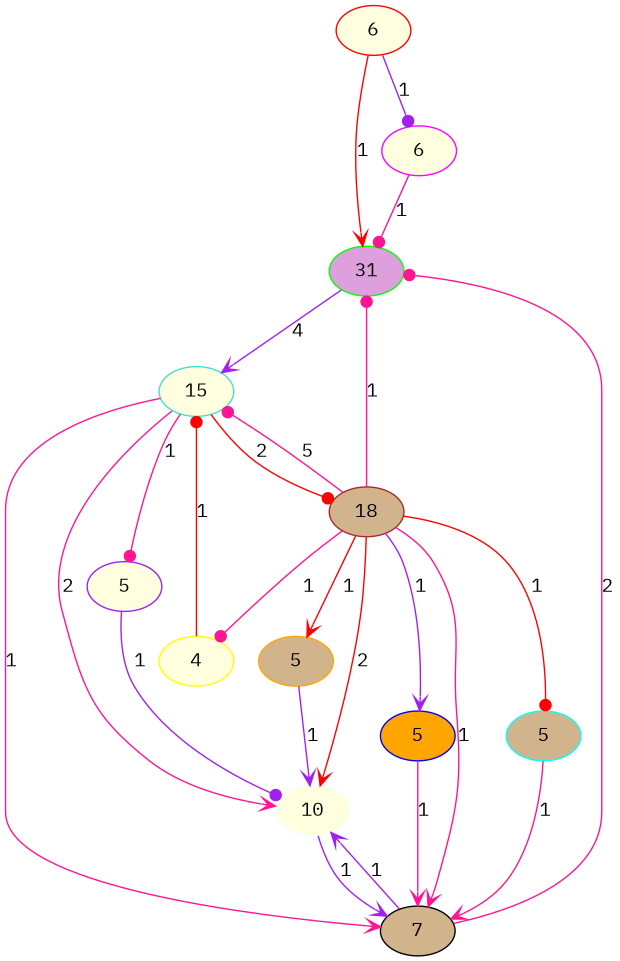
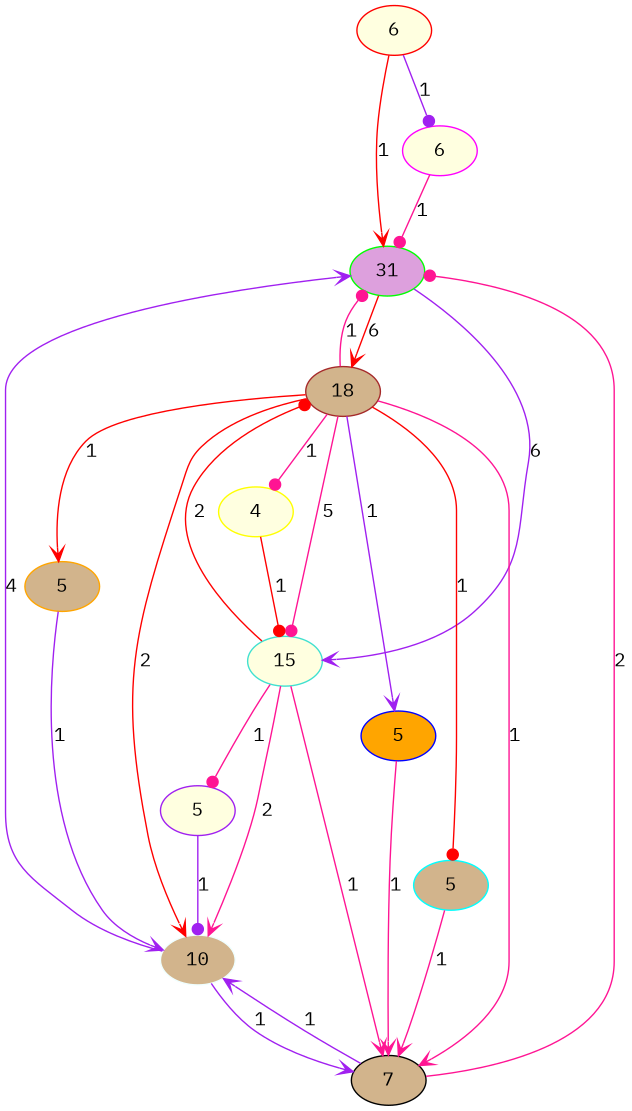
  strict digraph {
    fontname="IBM Plex Mono"
    node [fillcolor=lightyellow fontname="IBM Plex Mono" style=filled]
    edge [arrowhead=vee color=deeppink fontname="IBM Plex Mono"]
    n1 [color=red label=6]
    n2 [color=green fillcolor=plum label=31]
    n3 [color=magenta label=6]
    n4 [color=brown fillcolor=tan label=18]
    n5 [color=turquoise label=15]
    n6 [color=blue fillcolor=orange label=5]
    n7 [color=black fillcolor=tan label=7]
    n8 [color=yellow label=4]
    n9 [color=cyan fillcolor=tan label=5]
-   n10 [color=azure label=10]
+   n10 [color=azure fillcolor=tan label=10]
    n11 [color=orange fillcolor=tan label=5]
    n12 [color=purple label=5]
    n1 -> n2 [color=red label=1]
    n1 -> n3 [arrowhead=dot color=purple label=1]
-   n2 -> n5 [color=purple label=4]
+   n2 -> n4 [color=red label=6]
+   n2 -> n5 [color=purple label=6]
    n3 -> n2 [arrowhead=dot label=1]
    n4 -> n2 [arrowhead=dot label=1]
    n4 -> n5 [arrowhead=dot label=5]
    n4 -> n6 [color=purple label=1]
    n4 -> n7 [label=1]
    n4 -> n8 [arrowhead=dot label=1]
    n4 -> n9 [arrowhead=dot color=red label=1]
    n4 -> n10 [color=red label=2]
    n4 -> n11 [color=red label=1]
    n5 -> n4 [arrowhead=dot color=red label=2]
    n5 -> n7 [label=1]
    n5 -> n10 [label=2]
    n5 -> n12 [arrowhead=dot label=1]
    n6 -> n7 [label=1]
    n7 -> n2 [arrowhead=dot label=2]
    n7 -> n10 [color=purple label=1]
    n8 -> n5 [arrowhead=dot color=red label=1]
    n9 -> n7 [label=1]
+   n10 -> n2 [color=purple label=4]
    n10 -> n7 [color=purple label=1]
    n11 -> n10 [color=purple label=1]
    n12 -> n10 [arrowhead=dot color=purple label=1]
  }
